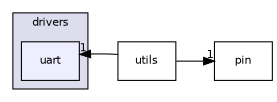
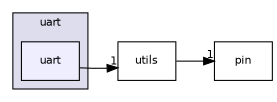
  digraph {
    compound=true
    rankdir=LR
    node [fontname=Helvetica fontsize=10 shape=box]
    edge [headlabel=1 labeldistance=1.5 labelfontname=Helvetica labelfontsize=10]
    n1 [fillcolor="#eeeeff" label=uart pencolor=black style=filled]
    n2 [label=utils]
    n3 [label=pin]
    subgraph cluster_1 {
      bgcolor="#ddddee"
      fontname=Helvetica
      fontsize=10
-     label=drivers
+     label=uart
      pencolor=black
      n1
    }
-   n2 -> n1
+   n1 -> n2
    n2 -> n3
  }
